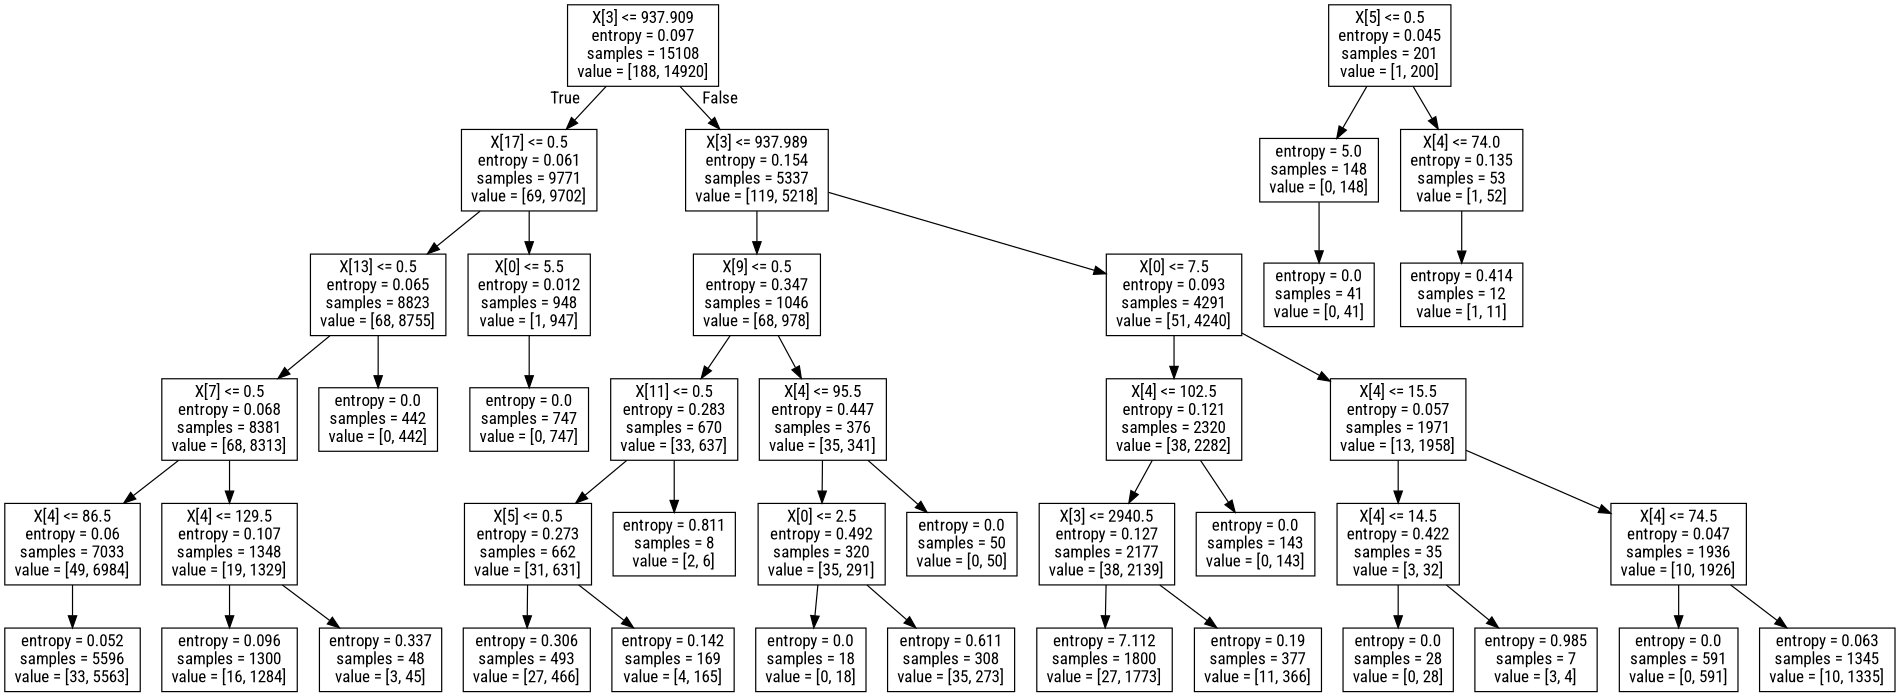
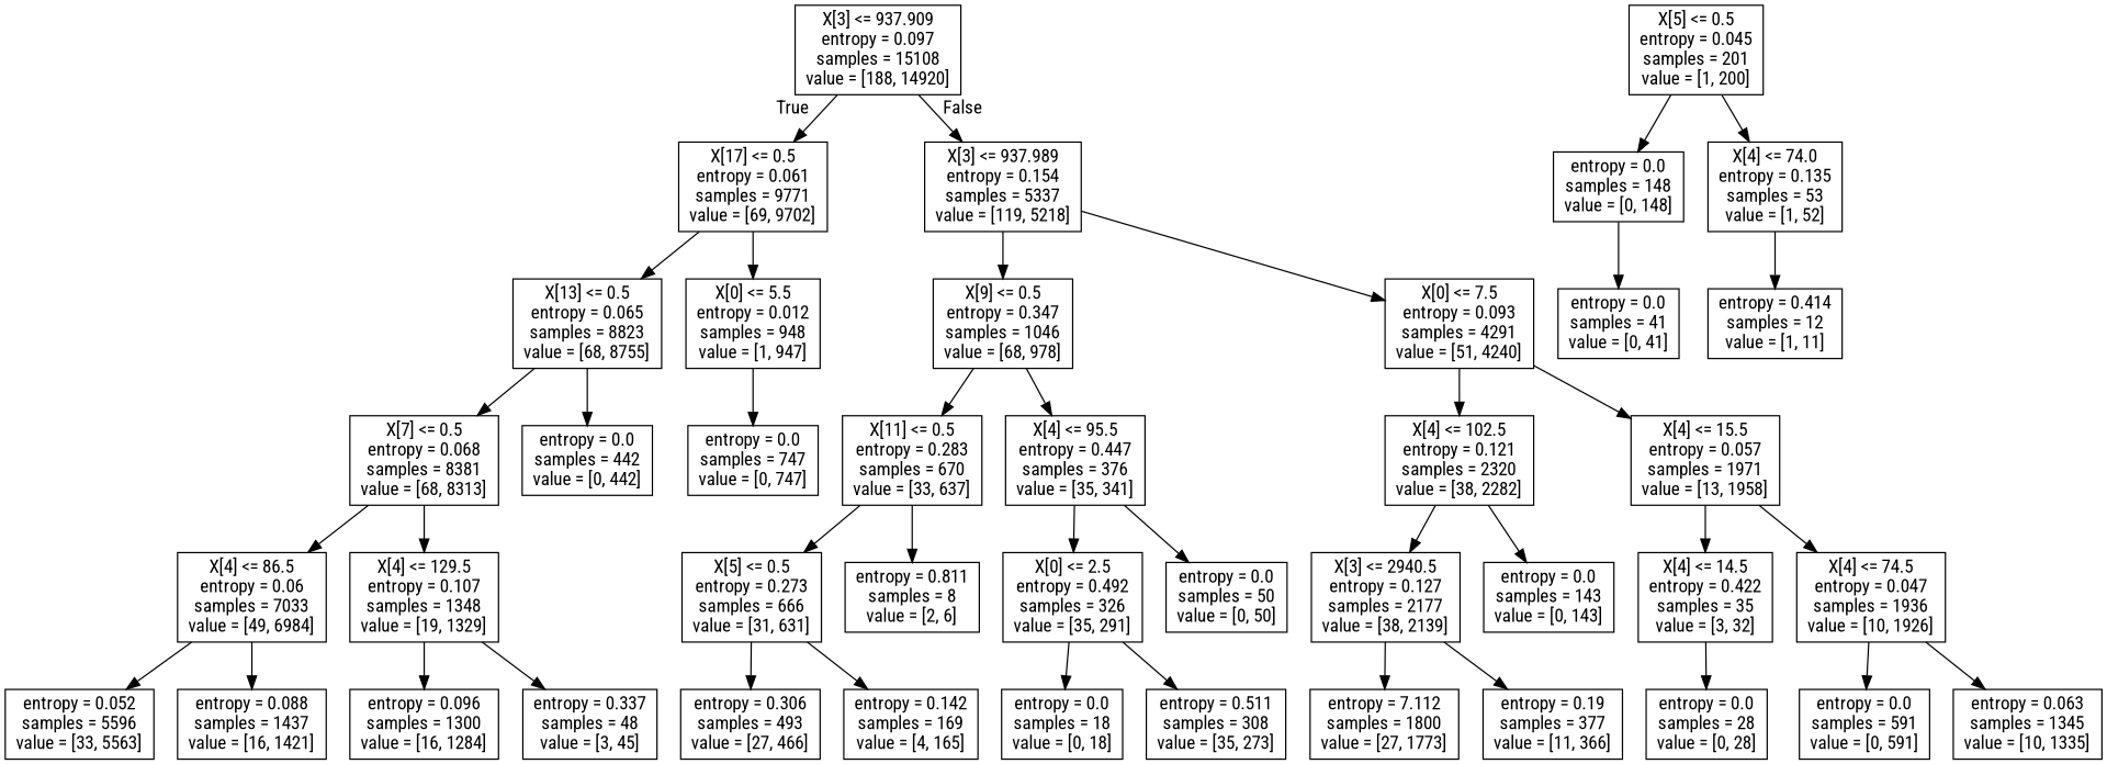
  digraph {
    fontname="Roboto Condensed"
    node [fontname="Roboto Condensed" shape=box]
    edge [fontname="Roboto Condensed"]
    n1 [label="X[3] <= 937.909\nentropy = 0.097\nsamples = 15108\nvalue = [188, 14920]"]
    n2 [label="X[17] <= 0.5\nentropy = 0.061\nsamples = 9771\nvalue = [69, 9702]"]
    n3 [label="X[3] <= 937.989\nentropy = 0.154\nsamples = 5337\nvalue = [119, 5218]"]
    n4 [label="X[13] <= 0.5\nentropy = 0.065\nsamples = 8823\nvalue = [68, 8755]"]
    n5 [label="X[0] <= 5.5\nentropy = 0.012\nsamples = 948\nvalue = [1, 947]"]
    n6 [label="X[9] <= 0.5\nentropy = 0.347\nsamples = 1046\nvalue = [68, 978]"]
    n7 [label="X[0] <= 7.5\nentropy = 0.093\nsamples = 4291\nvalue = [51, 4240]"]
    n8 [label="X[7] <= 0.5\nentropy = 0.068\nsamples = 8381\nvalue = [68, 8313]"]
    n9 [label="entropy = 0.0\nsamples = 442\nvalue = [0, 442]"]
    n10 [label="entropy = 0.0\nsamples = 747\nvalue = [0, 747]"]
    n11 [label="X[4] <= 86.5\nentropy = 0.06\nsamples = 7033\nvalue = [49, 6984]"]
    n12 [label="X[4] <= 129.5\nentropy = 0.107\nsamples = 1348\nvalue = [19, 1329]"]
    n13 [label="entropy = 0.052\nsamples = 5596\nvalue = [33, 5563]"]
+   n14 [label="entropy = 0.088\nsamples = 1437\nvalue = [16, 1421]"]
    n15 [label="entropy = 0.096\nsamples = 1300\nvalue = [16, 1284]"]
    n16 [label="entropy = 0.337\nsamples = 48\nvalue = [3, 45]"]
    n17 [label="X[5] <= 0.5\nentropy = 0.045\nsamples = 201\nvalue = [1, 200]"]
-   n18 [label="entropy = 5.0\nsamples = 148\nvalue = [0, 148]"]
+   n18 [label="entropy = 0.0\nsamples = 148\nvalue = [0, 148]"]
    n19 [label="X[4] <= 74.0\nentropy = 0.135\nsamples = 53\nvalue = [1, 52]"]
    n20 [label="entropy = 0.0\nsamples = 41\nvalue = [0, 41]"]
    n21 [label="entropy = 0.414\nsamples = 12\nvalue = [1, 11]"]
    n22 [label="X[11] <= 0.5\nentropy = 0.283\nsamples = 670\nvalue = [33, 637]"]
    n23 [label="X[4] <= 95.5\nentropy = 0.447\nsamples = 376\nvalue = [35, 341]"]
    n24 [label="X[4] <= 102.5\nentropy = 0.121\nsamples = 2320\nvalue = [38, 2282]"]
    n25 [label="X[4] <= 15.5\nentropy = 0.057\nsamples = 1971\nvalue = [13, 1958]"]
-   n26 [label="X[5] <= 0.5\nentropy = 0.273\nsamples = 662\nvalue = [31, 631]"]
+   n26 [label="X[5] <= 0.5\nentropy = 0.273\nsamples = 666\nvalue = [31, 631]"]
    n27 [label="entropy = 0.811\nsamples = 8\nvalue = [2, 6]"]
-   n28 [label="X[0] <= 2.5\nentropy = 0.492\nsamples = 320\nvalue = [35, 291]"]
+   n28 [label="X[0] <= 2.5\nentropy = 0.492\nsamples = 326\nvalue = [35, 291]"]
    n29 [label="entropy = 0.0\nsamples = 50\nvalue = [0, 50]"]
    n30 [label="entropy = 0.306\nsamples = 493\nvalue = [27, 466]"]
    n31 [label="entropy = 0.142\nsamples = 169\nvalue = [4, 165]"]
    n32 [label="entropy = 0.0\nsamples = 18\nvalue = [0, 18]"]
-   n33 [label="entropy = 0.611\nsamples = 308\nvalue = [35, 273]"]
+   n33 [label="entropy = 0.511\nsamples = 308\nvalue = [35, 273]"]
    n34 [label="X[3] <= 2940.5\nentropy = 0.127\nsamples = 2177\nvalue = [38, 2139]"]
    n35 [label="entropy = 0.0\nsamples = 143\nvalue = [0, 143]"]
    n36 [label="X[4] <= 14.5\nentropy = 0.422\nsamples = 35\nvalue = [3, 32]"]
    n37 [label="X[4] <= 74.5\nentropy = 0.047\nsamples = 1936\nvalue = [10, 1926]"]
    n38 [label="entropy = 7.112\nsamples = 1800\nvalue = [27, 1773]"]
    n39 [label="entropy = 0.19\nsamples = 377\nvalue = [11, 366]"]
    n40 [label="entropy = 0.0\nsamples = 28\nvalue = [0, 28]"]
-   n41 [label="entropy = 0.985\nsamples = 7\nvalue = [3, 4]"]
    n42 [label="entropy = 0.0\nsamples = 591\nvalue = [0, 591]"]
    n43 [label="entropy = 0.063\nsamples = 1345\nvalue = [10, 1335]"]
    n1 -> n2 [headlabel=True labelangle=45 labeldistance=2.5]
    n1 -> n3 [headlabel=False labelangle=-45 labeldistance=2.5]
    n2 -> n4
    n2 -> n5
    n3 -> n6
    n3 -> n7
    n4 -> n8
    n4 -> n9
    n5 -> n10
    n6 -> n22
    n6 -> n23
    n7 -> n24
    n7 -> n25
    n8 -> n11
    n8 -> n12
    n11 -> n13
+   n11 -> n14
    n12 -> n15
    n12 -> n16
    n17 -> n18
    n17 -> n19
    n18 -> n20
    n19 -> n21
    n22 -> n26
    n22 -> n27
    n23 -> n28
    n23 -> n29
    n24 -> n34
    n24 -> n35
    n25 -> n36
    n25 -> n37
    n26 -> n30
    n26 -> n31
    n28 -> n32
    n28 -> n33
    n34 -> n38
    n34 -> n39
    n36 -> n40
-   n36 -> n41
    n37 -> n42
    n37 -> n43
  }
